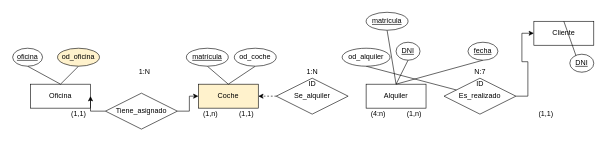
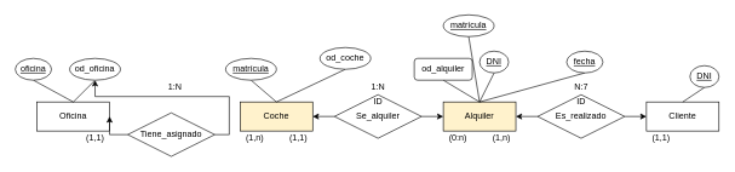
  <mxCell id="0" />
  <mxCell id="1" parent="0" />
  <mxCell id="2" value="Coche" style="whiteSpace=wrap;html=1;align=center;fillColor=#fff2cc;" vertex="1" parent="1"><mxGeometry x="330" y="140" width="100" height="40" as="geometry" /></mxCell>
- <mxCell id="3" value="Cliente" style="whiteSpace=wrap;html=1;align=center;" vertex="1" parent="1"><mxGeometry x="890" y="35" width="100" height="40" as="geometry" /></mxCell>
- <mxCell id="4" value="Alquiler" style="whiteSpace=wrap;html=1;align=center;" vertex="1" parent="1"><mxGeometry x="610" y="140" width="100" height="40" as="geometry" /></mxCell>
+ <mxCell id="3" value="Cliente" style="whiteSpace=wrap;html=1;align=center;" vertex="1" parent="1"><mxGeometry x="890" y="140" width="100" height="40" as="geometry" /></mxCell>
+ <mxCell id="4" value="Alquiler" style="whiteSpace=wrap;html=1;align=center;fillColor=#fff2cc;" vertex="1" parent="1"><mxGeometry x="610" y="140" width="100" height="40" as="geometry" /></mxCell>
  <mxCell id="5" value="Oficina" style="whiteSpace=wrap;html=1;align=center;" vertex="1" parent="1"><mxGeometry x="50" y="140" width="100" height="40" as="geometry" /></mxCell>
  <mxCell id="6" style="edgeStyle=orthogonalEdgeStyle;rounded=0;orthogonalLoop=1;jettySize=auto;html=1;exitX=0;exitY=0.5;exitDx=0;exitDy=0;entryX=1;entryY=0.5;entryDx=0;entryDy=0;" edge="1" parent="1" source="8" target="5"><mxGeometry relative="1" as="geometry" /></mxCell>
- <mxCell id="7" style="edgeStyle=orthogonalEdgeStyle;rounded=0;orthogonalLoop=1;jettySize=auto;html=1;exitX=1;exitY=0.5;exitDx=0;exitDy=0;entryX=0;entryY=0.5;entryDx=0;entryDy=0;" edge="1" parent="1" source="8" target="2"><mxGeometry relative="1" as="geometry" /></mxCell>
+ <mxCell id="7" style="edgeStyle=orthogonalEdgeStyle;rounded=0;orthogonalLoop=1;jettySize=auto;html=1;exitX=1;exitY=0.5;exitDx=0;exitDy=0;" edge="1" parent="1" source="8" target="21"><mxGeometry relative="1" as="geometry" /></mxCell>
  <mxCell id="8" value="Tiene_asignado" style="shape=rhombus;perimeter=rhombusPerimeter;whiteSpace=wrap;html=1;align=center;" vertex="1" parent="1"><mxGeometry x="175" y="155" width="120" height="60" as="geometry" /></mxCell>
- <mxCell id="9" style="edgeStyle=orthogonalEdgeStyle;rounded=0;orthogonalLoop=1;jettySize=auto;html=1;exitX=0;exitY=0.5;exitDx=0;exitDy=0;entryX=1;entryY=0.5;entryDx=0;entryDy=0;dashed=1;" edge="1" parent="1" source="11" target="2"><mxGeometry relative="1" as="geometry" /></mxCell>
+ <mxCell id="9" style="edgeStyle=orthogonalEdgeStyle;rounded=0;orthogonalLoop=1;jettySize=auto;html=1;exitX=0;exitY=0.5;exitDx=0;exitDy=0;entryX=1;entryY=0.5;entryDx=0;entryDy=0;" edge="1" parent="1" source="11" target="2"><mxGeometry relative="1" as="geometry" /></mxCell>
+ <mxCell id="10" style="edgeStyle=orthogonalEdgeStyle;rounded=0;orthogonalLoop=1;jettySize=auto;html=1;exitX=1;exitY=0.5;exitDx=0;exitDy=0;entryX=0;entryY=0.5;entryDx=0;entryDy=0;" edge="1" parent="1" source="11" target="4"><mxGeometry relative="1" as="geometry" /></mxCell>
  <mxCell id="11" value="Se_alquiler" style="shape=rhombus;perimeter=rhombusPerimeter;whiteSpace=wrap;html=1;align=center;" vertex="1" parent="1"><mxGeometry x="460" y="130" width="120" height="60" as="geometry" /></mxCell>
+ <mxCell id="12" style="edgeStyle=orthogonalEdgeStyle;rounded=0;orthogonalLoop=1;jettySize=auto;html=1;exitX=0;exitY=0.5;exitDx=0;exitDy=0;entryX=1;entryY=0.5;entryDx=0;entryDy=0;" edge="1" parent="1" source="14" target="4"><mxGeometry relative="1" as="geometry" /></mxCell>
  <mxCell id="13" style="edgeStyle=orthogonalEdgeStyle;rounded=0;orthogonalLoop=1;jettySize=auto;html=1;exitX=1;exitY=0.5;exitDx=0;exitDy=0;entryX=0;entryY=0.5;entryDx=0;entryDy=0;" edge="1" parent="1" source="14" target="3"><mxGeometry relative="1" as="geometry" /></mxCell>
  <mxCell id="14" value="Es_realizado" style="shape=rhombus;perimeter=rhombusPerimeter;whiteSpace=wrap;html=1;align=center;" vertex="1" parent="1"><mxGeometry x="740" y="130" width="120" height="60" as="geometry" /></mxCell>
  <mxCell id="15" value="(1,n)" style="text;html=1;align=center;verticalAlign=middle;resizable=0;points=[];autosize=1;strokeColor=none;fillColor=none;" vertex="1" parent="1"><mxGeometry x="330" y="180" width="40" height="20" as="geometry" /></mxCell>
  <mxCell id="16" value="(1,1)" style="text;html=1;align=center;verticalAlign=middle;resizable=0;points=[];autosize=1;strokeColor=none;fillColor=none;" vertex="1" parent="1"><mxGeometry x="110" y="180" width="40" height="20" as="geometry" /></mxCell>
  <mxCell id="17" value="1:N" style="text;html=1;align=center;verticalAlign=middle;resizable=0;points=[];autosize=1;strokeColor=none;fillColor=none;" vertex="1" parent="1"><mxGeometry x="225" y="110" width="30" height="20" as="geometry" /></mxCell>
  <mxCell id="18" style="edgeStyle=none;rounded=0;orthogonalLoop=1;jettySize=auto;html=1;exitX=0.5;exitY=1;exitDx=0;exitDy=0;entryX=0.5;entryY=0;entryDx=0;entryDy=0;endArrow=none;endFill=0;" edge="1" parent="1" source="19" target="5"><mxGeometry relative="1" as="geometry" /></mxCell>
  <mxCell id="19" value="oficina" style="ellipse;whiteSpace=wrap;html=1;align=center;fontStyle=4;" vertex="1" parent="1"><mxGeometry x="20" y="80" width="50" height="30" as="geometry" /></mxCell>
  <mxCell id="20" style="edgeStyle=none;rounded=0;orthogonalLoop=1;jettySize=auto;html=1;exitX=0.5;exitY=1;exitDx=0;exitDy=0;endArrow=none;endFill=0;" edge="1" parent="1" source="21"><mxGeometry relative="1" as="geometry"><mxPoint x="100" y="140" as="targetPoint" /></mxGeometry></mxCell>
- <mxCell id="21" value="od_oficina" style="ellipse;whiteSpace=wrap;html=1;align=center;fillColor=#fff2cc;" vertex="1" parent="1"><mxGeometry x="95" y="80" width="70" height="30" as="geometry" /></mxCell>
+ <mxCell id="21" value="od_oficina" style="ellipse;whiteSpace=wrap;html=1;align=center;" vertex="1" parent="1"><mxGeometry x="95" y="80" width="70" height="30" as="geometry" /></mxCell>
  <mxCell id="22" style="edgeStyle=none;rounded=0;orthogonalLoop=1;jettySize=auto;html=1;exitX=0.5;exitY=1;exitDx=0;exitDy=0;entryX=0.5;entryY=0;entryDx=0;entryDy=0;endArrow=none;endFill=0;" edge="1" parent="1" source="23" target="2"><mxGeometry relative="1" as="geometry" /></mxCell>
  <mxCell id="23" value="matrícula" style="ellipse;whiteSpace=wrap;html=1;align=center;fontStyle=4;" vertex="1" parent="1"><mxGeometry x="310" y="80" width="70" height="30" as="geometry" /></mxCell>
  <mxCell id="24" style="edgeStyle=none;rounded=0;orthogonalLoop=1;jettySize=auto;html=1;exitX=0.5;exitY=1;exitDx=0;exitDy=0;entryX=0.5;entryY=0;entryDx=0;entryDy=0;endArrow=none;endFill=0;" edge="1" parent="1" source="25" target="2"><mxGeometry relative="1" as="geometry" /></mxCell>
- <mxCell id="25" value="od_coche" style="ellipse;whiteSpace=wrap;html=1;align=center;" vertex="1" parent="1"><mxGeometry x="390" y="80" width="70" height="30" as="geometry" /></mxCell>
+ <mxCell id="25" value="od_coche" style="ellipse;whiteSpace=wrap;html=1;align=center;" vertex="1" parent="1"><mxGeometry x="440" y="65" width="70" height="30" as="geometry" /></mxCell>
  <mxCell id="26" style="edgeStyle=none;rounded=0;orthogonalLoop=1;jettySize=auto;html=1;exitX=0.5;exitY=1;exitDx=0;exitDy=0;endArrow=none;endFill=0;" edge="1" parent="1" source="27"><mxGeometry relative="1" as="geometry"><mxPoint x="660" y="140" as="targetPoint" /></mxGeometry></mxCell>
  <mxCell id="27" value="matrícula" style="ellipse;whiteSpace=wrap;html=1;align=center;fontStyle=4;" vertex="1" parent="1"><mxGeometry x="610" y="20" width="70" height="30" as="geometry" /></mxCell>
  <mxCell id="28" style="edgeStyle=none;rounded=0;orthogonalLoop=1;jettySize=auto;html=1;exitX=0.5;exitY=1;exitDx=0;exitDy=0;entryX=0.5;entryY=0;entryDx=0;entryDy=0;endArrow=none;endFill=0;" edge="1" parent="1" source="29" target="4"><mxGeometry relative="1" as="geometry" /></mxCell>
  <mxCell id="29" value="DNI" style="ellipse;whiteSpace=wrap;html=1;align=center;fontStyle=4;" vertex="1" parent="1"><mxGeometry x="660" y="70" width="40" height="30" as="geometry" /></mxCell>
  <mxCell id="30" value="ID" style="text;html=1;align=center;verticalAlign=middle;resizable=0;points=[];autosize=1;strokeColor=none;fillColor=none;" vertex="1" parent="1"><mxGeometry x="505" y="130" width="30" height="20" as="geometry" /></mxCell>
  <mxCell id="31" value="ID" style="text;html=1;align=center;verticalAlign=middle;resizable=0;points=[];autosize=1;strokeColor=none;fillColor=none;" vertex="1" parent="1"><mxGeometry x="785" y="130" width="30" height="20" as="geometry" /></mxCell>
  <mxCell id="32" style="edgeStyle=none;rounded=0;orthogonalLoop=1;jettySize=auto;html=1;exitX=0.5;exitY=1;exitDx=0;exitDy=0;endArrow=none;endFill=0;" edge="1" parent="1" source="33"><mxGeometry relative="1" as="geometry"><mxPoint x="660" y="140" as="targetPoint" /></mxGeometry></mxCell>
  <mxCell id="33" value="fecha" style="ellipse;whiteSpace=wrap;html=1;align=center;fontStyle=4;" vertex="1" parent="1"><mxGeometry x="780" y="70" width="50" height="30" as="geometry" /></mxCell>
  <mxCell id="34" style="edgeStyle=none;rounded=0;orthogonalLoop=1;jettySize=auto;html=1;exitX=0.5;exitY=1;exitDx=0;exitDy=0;entryX=0.5;entryY=0;entryDx=0;entryDy=0;endArrow=none;endFill=0;" edge="1" parent="1" source="35" target="3"><mxGeometry relative="1" as="geometry" /></mxCell>
  <mxCell id="35" value="DNI" style="ellipse;whiteSpace=wrap;html=1;align=center;fontStyle=4;" vertex="1" parent="1"><mxGeometry x="950" y="90" width="40" height="30" as="geometry" /></mxCell>
  <mxCell id="36" value="(1,1)" style="text;html=1;align=center;verticalAlign=middle;resizable=0;points=[];autosize=1;strokeColor=none;fillColor=none;" vertex="1" parent="1"><mxGeometry x="890" y="180" width="40" height="20" as="geometry" /></mxCell>
  <mxCell id="37" value="(1,n)" style="text;html=1;align=center;verticalAlign=middle;resizable=0;points=[];autosize=1;strokeColor=none;fillColor=none;" vertex="1" parent="1"><mxGeometry x="670" y="180" width="40" height="20" as="geometry" /></mxCell>
  <mxCell id="38" value="N:7" style="text;html=1;align=center;verticalAlign=middle;resizable=0;points=[];autosize=1;strokeColor=none;fillColor=none;" vertex="1" parent="1"><mxGeometry x="785" y="110" width="30" height="20" as="geometry" /></mxCell>
- <mxCell id="39" style="edgeStyle=none;rounded=0;orthogonalLoop=1;jettySize=auto;html=1;exitX=0.5;exitY=1;exitDx=0;exitDy=0;endArrow=none;endFill=0;" edge="1" parent="1" source="40" target="14"><mxGeometry relative="1" as="geometry" /></mxCell>
- <mxCell id="40" value="od_alquiler" style="ellipse;whiteSpace=wrap;html=1;align=center;" vertex="1" parent="1"><mxGeometry x="570" y="80" width="80" height="30" as="geometry" /></mxCell>
+ <mxCell id="39" style="edgeStyle=none;rounded=0;orthogonalLoop=1;jettySize=auto;html=1;exitX=0.5;exitY=1;exitDx=0;exitDy=0;entryX=0.5;entryY=0;entryDx=0;entryDy=0;endArrow=none;endFill=0;" edge="1" parent="1" source="40" target="4"><mxGeometry relative="1" as="geometry" /></mxCell>
+ <mxCell id="40" value="od_alquiler" style="whiteSpace=wrap;html=1;align=center;rounded=1;" vertex="1" parent="1"><mxGeometry x="570" y="80" width="80" height="30" as="geometry" /></mxCell>
  <mxCell id="41" value="1:N" style="text;html=1;align=center;verticalAlign=middle;resizable=0;points=[];autosize=1;strokeColor=none;fillColor=none;" vertex="1" parent="1"><mxGeometry x="505" y="110" width="30" height="20" as="geometry" /></mxCell>
  <mxCell id="42" value="(1,1)" style="text;html=1;align=center;verticalAlign=middle;resizable=0;points=[];autosize=1;strokeColor=none;fillColor=none;" vertex="1" parent="1"><mxGeometry x="390" y="180" width="40" height="20" as="geometry" /></mxCell>
- <mxCell id="43" value="(4:n)" style="text;html=1;align=center;verticalAlign=middle;resizable=0;points=[];autosize=1;strokeColor=none;fillColor=none;" vertex="1" parent="1"><mxGeometry x="610" y="180" width="40" height="20" as="geometry" /></mxCell>
+ <mxCell id="43" value="(0:n)" style="text;html=1;align=center;verticalAlign=middle;resizable=0;points=[];autosize=1;strokeColor=none;fillColor=none;" vertex="1" parent="1"><mxGeometry x="610" y="180" width="40" height="20" as="geometry" /></mxCell>
